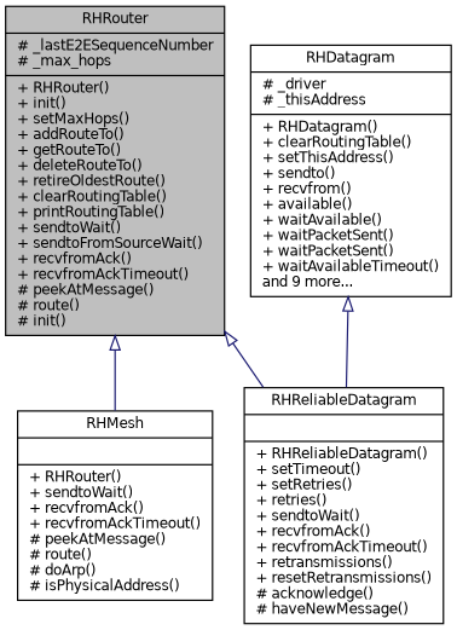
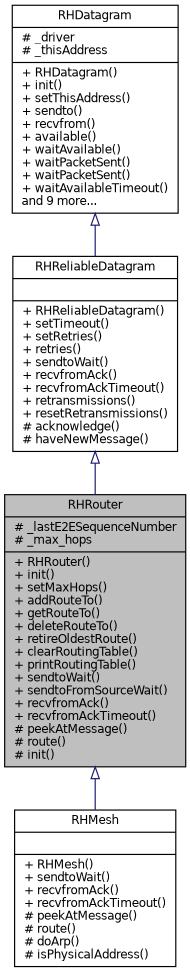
  digraph {
    node [color=black fillcolor=white fontname=Helvetica fontsize=10 shape=record style=filled]
    edge [arrowtail=onormal color=midnightblue dir=back fontname=Helvetica fontsize=10 labelfontname=Helvetica labelfontsize=10 style=solid]
    n1 [fillcolor=grey75 fontcolor=black height=0.2 label="{RHRouter\n|# _lastE2ESequenceNumber\l# _max_hops\l|+ RHRouter()\l+ init()\l+ setMaxHops()\l+ addRouteTo()\l+ getRouteTo()\l+ deleteRouteTo()\l+ retireOldestRoute()\l+ clearRoutingTable()\l+ printRoutingTable()\l+ sendtoWait()\l+ sendtoFromSourceWait()\l+ recvfromAck()\l+ recvfromAckTimeout()\l# peekAtMessage()\l# route()\l# init()\l}" width=0.4]
-   n2 [height=0.2 label="{RHMesh\n||+ RHRouter()\l+ sendtoWait()\l+ recvfromAck()\l+ recvfromAckTimeout()\l# peekAtMessage()\l# route()\l# doArp()\l# isPhysicalAddress()\l}" width=0.4]
+   n2 [height=0.2 label="{RHMesh\n||+ RHMesh()\l+ sendtoWait()\l+ recvfromAck()\l+ recvfromAckTimeout()\l# peekAtMessage()\l# route()\l# doArp()\l# isPhysicalAddress()\l}" width=0.4]
    n3 [height=0.2 label="{RHReliableDatagram\n||+ RHReliableDatagram()\l+ setTimeout()\l+ setRetries()\l+ retries()\l+ sendtoWait()\l+ recvfromAck()\l+ recvfromAckTimeout()\l+ retransmissions()\l+ resetRetransmissions()\l# acknowledge()\l# haveNewMessage()\l}" width=0.4]
-   n4 [height=0.2 label="{RHDatagram\n|# _driver\l# _thisAddress\l|+ RHDatagram()\l+ clearRoutingTable()\l+ setThisAddress()\l+ sendto()\l+ recvfrom()\l+ available()\l+ waitAvailable()\l+ waitPacketSent()\l+ waitPacketSent()\l+ waitAvailableTimeout()\land 9 more...\l}" width=0.4]
+   n4 [height=0.2 label="{RHDatagram\n|# _driver\l# _thisAddress\l|+ RHDatagram()\l+ init()\l+ setThisAddress()\l+ sendto()\l+ recvfrom()\l+ available()\l+ waitAvailable()\l+ waitPacketSent()\l+ waitPacketSent()\l+ waitAvailableTimeout()\land 9 more...\l}" width=0.4]
    n1 -> n2
-   n1 -> n3
+   n3 -> n1
    n4 -> n3
  }
